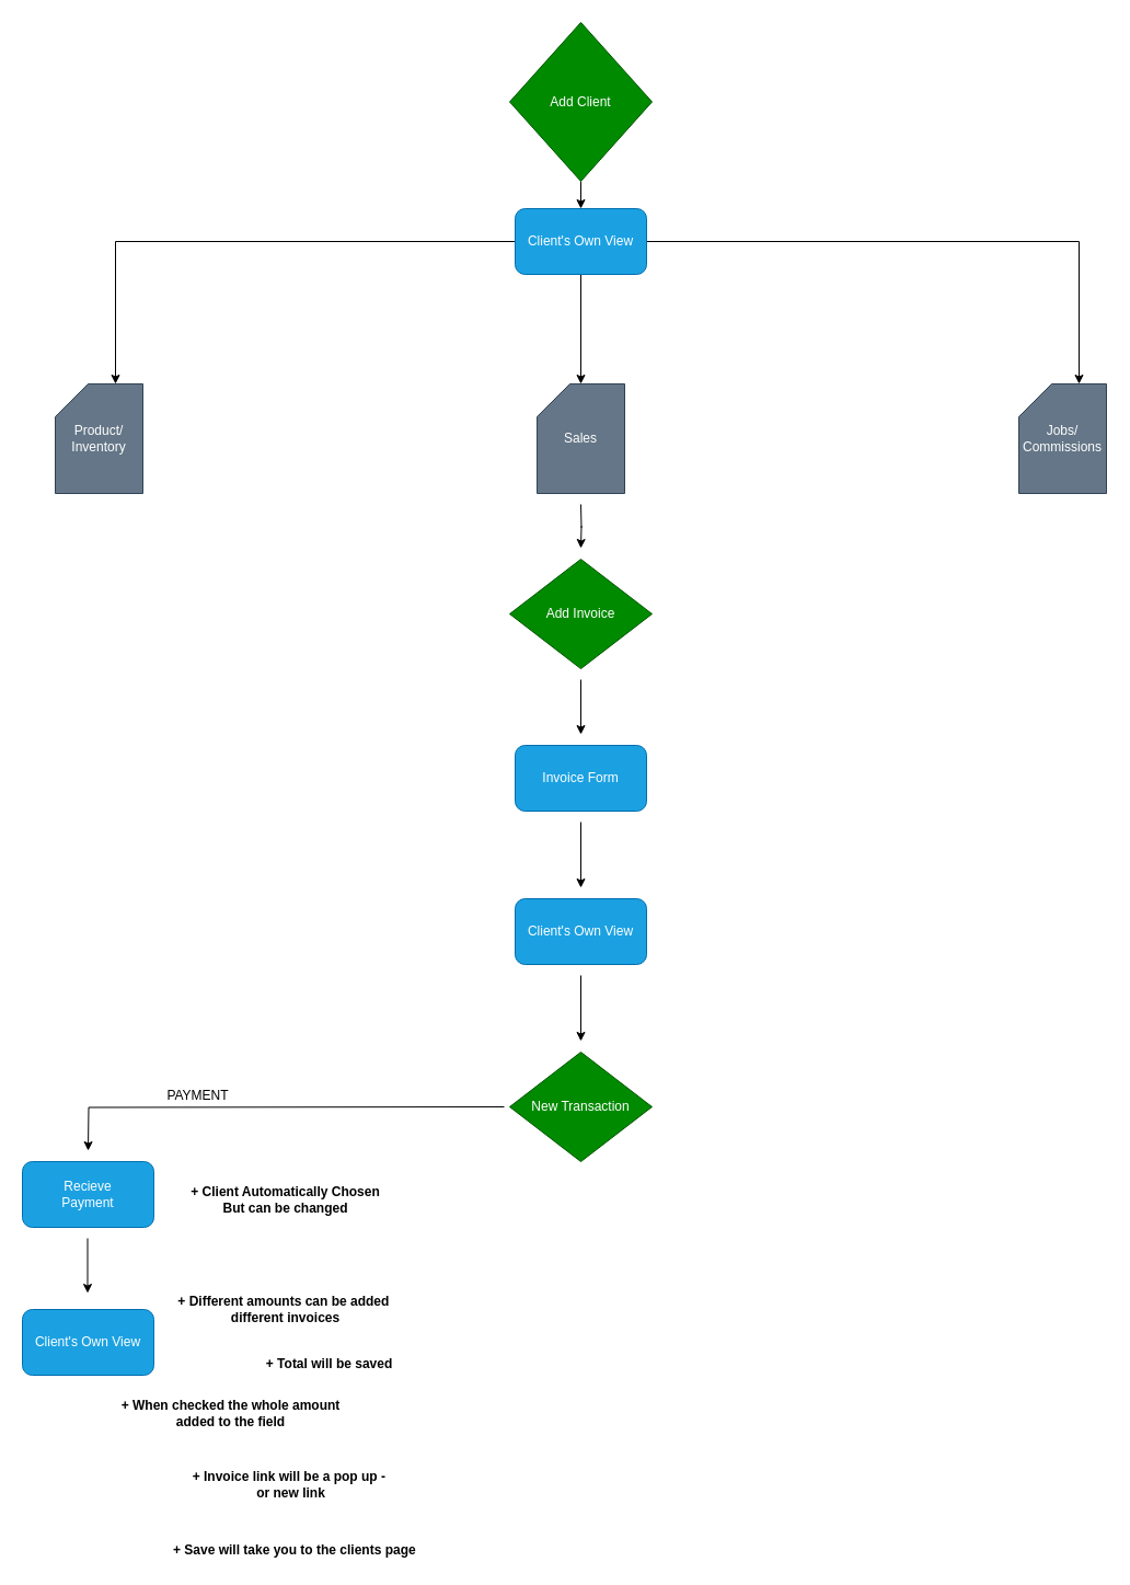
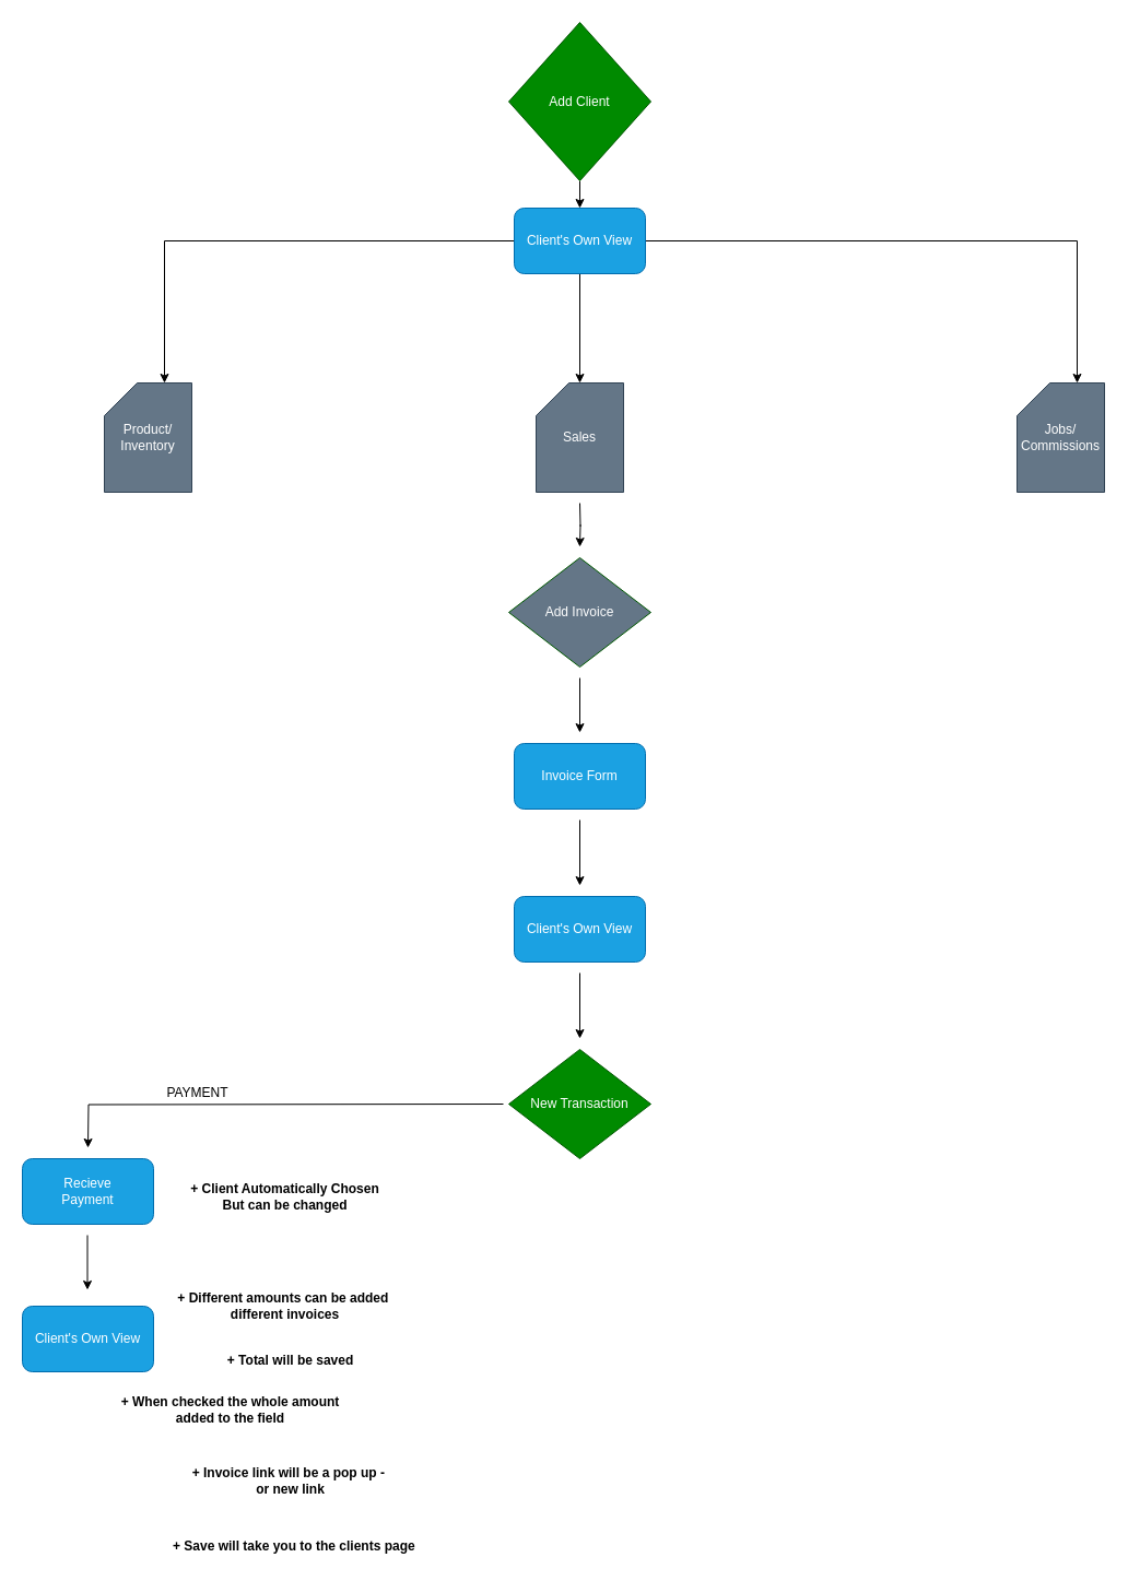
  <mxCell id="0" />
  <mxCell id="1" parent="0" />
  <mxCell id="2" style="edgeStyle=orthogonalEdgeStyle;rounded=0;orthogonalLoop=1;jettySize=auto;html=1;entryX=0.5;entryY=0;entryDx=0;entryDy=0;" parent="1" source="3" target="7" edge="1"><mxGeometry relative="1" as="geometry" /></mxCell>
  <mxCell id="3" value="Add Client" style="rhombus;whiteSpace=wrap;html=1;fillColor=#008a00;strokeColor=#005700;fontColor=#ffffff;" parent="1" vertex="1"><mxGeometry x="465" y="20" width="130" height="145" as="geometry" /></mxCell>
  <mxCell id="4" style="edgeStyle=orthogonalEdgeStyle;rounded=0;orthogonalLoop=1;jettySize=auto;html=1;" parent="1" source="7" target="11" edge="1"><mxGeometry relative="1" as="geometry" /></mxCell>
  <mxCell id="5" style="edgeStyle=orthogonalEdgeStyle;rounded=0;orthogonalLoop=1;jettySize=auto;html=1;entryX=0;entryY=0;entryDx=55;entryDy=0;entryPerimeter=0;" parent="1" source="7" target="9" edge="1"><mxGeometry relative="1" as="geometry" /></mxCell>
  <mxCell id="6" style="edgeStyle=orthogonalEdgeStyle;rounded=0;orthogonalLoop=1;jettySize=auto;html=1;entryX=0;entryY=0;entryDx=55;entryDy=0;entryPerimeter=0;" parent="1" source="7" target="8" edge="1"><mxGeometry relative="1" as="geometry" /></mxCell>
  <mxCell id="7" value="Client's Own View" style="rounded=1;whiteSpace=wrap;html=1;fillColor=#1ba1e2;strokeColor=#006EAF;fontColor=#ffffff;" parent="1" vertex="1"><mxGeometry x="470" y="190" width="120" height="60" as="geometry" /></mxCell>
- <mxCell id="8" value="Product/ Inventory" style="shape=card;whiteSpace=wrap;html=1;fillColor=#647687;strokeColor=#314354;fontColor=#ffffff;" parent="1" vertex="1"><mxGeometry x="50" y="350" width="80" height="100" as="geometry" /></mxCell>
+ <mxCell id="8" value="Product/ Inventory" style="shape=card;whiteSpace=wrap;html=1;fillColor=#647687;strokeColor=#314354;fontColor=#ffffff;" parent="1" vertex="1"><mxGeometry x="95" y="350" width="80" height="100" as="geometry" /></mxCell>
  <mxCell id="9" value="Jobs/&lt;br&gt;Commissions" style="shape=card;whiteSpace=wrap;html=1;fillColor=#647687;strokeColor=#314354;fontColor=#ffffff;" parent="1" vertex="1"><mxGeometry x="930" y="350" width="80" height="100" as="geometry" /></mxCell>
  <mxCell id="10" style="edgeStyle=orthogonalEdgeStyle;rounded=0;orthogonalLoop=1;jettySize=auto;html=1;" parent="1" edge="1"><mxGeometry relative="1" as="geometry"><mxPoint x="530" y="500" as="targetPoint" /><mxPoint x="530" y="460" as="sourcePoint" /></mxGeometry></mxCell>
  <mxCell id="11" value="Sales" style="shape=card;whiteSpace=wrap;html=1;fillColor=#647687;strokeColor=#314354;fontColor=#ffffff;" parent="1" vertex="1"><mxGeometry x="490" y="350" width="80" height="100" as="geometry" /></mxCell>
  <mxCell id="12" style="edgeStyle=orthogonalEdgeStyle;rounded=0;orthogonalLoop=1;jettySize=auto;html=1;" parent="1" edge="1"><mxGeometry relative="1" as="geometry"><mxPoint x="530" y="620" as="sourcePoint" /><mxPoint x="530" y="670" as="targetPoint" /></mxGeometry></mxCell>
- <mxCell id="13" value="Add Invoice" style="rhombus;whiteSpace=wrap;html=1;fillColor=#008a00;strokeColor=#005700;fontColor=#ffffff;" parent="1" vertex="1"><mxGeometry x="465" y="510" width="130" height="100" as="geometry" /></mxCell>
+ <mxCell id="13" value="Add Invoice" style="rhombus;whiteSpace=wrap;html=1;fillColor=#647687;strokeColor=#005700;fontColor=#ffffff;" parent="1" vertex="1"><mxGeometry x="465" y="510" width="130" height="100" as="geometry" /></mxCell>
  <mxCell id="14" style="edgeStyle=orthogonalEdgeStyle;rounded=0;orthogonalLoop=1;jettySize=auto;html=1;" parent="1" edge="1"><mxGeometry relative="1" as="geometry"><mxPoint x="530" y="750" as="sourcePoint" /><mxPoint x="530" y="810" as="targetPoint" /></mxGeometry></mxCell>
  <mxCell id="15" value="Invoice Form" style="rounded=1;whiteSpace=wrap;html=1;fillColor=#1ba1e2;strokeColor=#006EAF;fontColor=#ffffff;" parent="1" vertex="1"><mxGeometry x="470" y="680" width="120" height="60" as="geometry" /></mxCell>
  <mxCell id="16" style="edgeStyle=orthogonalEdgeStyle;rounded=0;orthogonalLoop=1;jettySize=auto;html=1;" parent="1" edge="1"><mxGeometry relative="1" as="geometry"><mxPoint x="530" y="890" as="sourcePoint" /><mxPoint x="530" y="950" as="targetPoint" /></mxGeometry></mxCell>
  <mxCell id="17" value="Client's Own View" style="rounded=1;whiteSpace=wrap;html=1;fillColor=#1ba1e2;strokeColor=#006EAF;fontColor=#ffffff;" parent="1" vertex="1"><mxGeometry x="470" y="820" width="120" height="60" as="geometry" /></mxCell>
  <mxCell id="18" style="edgeStyle=orthogonalEdgeStyle;rounded=0;orthogonalLoop=1;jettySize=auto;html=1;" parent="1" edge="1"><mxGeometry relative="1" as="geometry"><mxPoint x="80" y="1050" as="targetPoint" /><mxPoint x="460" y="1010" as="sourcePoint" /></mxGeometry></mxCell>
  <mxCell id="19" value="New Transaction" style="rhombus;whiteSpace=wrap;html=1;fillColor=#008a00;strokeColor=#005700;fontColor=#ffffff;" parent="1" vertex="1"><mxGeometry x="465" y="960" width="130" height="100" as="geometry" /></mxCell>
  <mxCell id="20" style="edgeStyle=orthogonalEdgeStyle;rounded=0;orthogonalLoop=1;jettySize=auto;html=1;" parent="1" edge="1"><mxGeometry relative="1" as="geometry"><mxPoint x="79.5" y="1180" as="targetPoint" /><mxPoint x="79.5" y="1130" as="sourcePoint" /></mxGeometry></mxCell>
  <mxCell id="21" value="Recieve&lt;br&gt;Payment" style="rounded=1;whiteSpace=wrap;html=1;fillColor=#1ba1e2;strokeColor=#006EAF;fontColor=#ffffff;" parent="1" vertex="1"><mxGeometry x="20" y="1060" width="120" height="60" as="geometry" /></mxCell>
  <mxCell id="22" value="PAYMENT" style="text;html=1;align=center;verticalAlign=middle;resizable=0;points=[];autosize=1;" parent="1" vertex="1"><mxGeometry x="145" y="990" width="70" height="20" as="geometry" /></mxCell>
  <mxCell id="23" value="+ Client Automatically Chosen&lt;br&gt;But can be changed" style="text;html=1;align=center;verticalAlign=middle;resizable=0;points=[];autosize=1;fontStyle=1" parent="1" vertex="1"><mxGeometry x="165" y="1080" width="190" height="30" as="geometry" /></mxCell>
  <mxCell id="24" value="+ Different amounts can be added&amp;nbsp;&lt;br&gt;different invoices" style="text;html=1;align=center;verticalAlign=middle;resizable=0;points=[];autosize=1;fontStyle=1" parent="1" vertex="1"><mxGeometry x="155" y="1180" width="210" height="30" as="geometry" /></mxCell>
- <mxCell id="25" value="+ Total will be saved" style="text;html=1;align=center;verticalAlign=middle;resizable=0;points=[];autosize=1;fontStyle=1" parent="1" vertex="1"><mxGeometry x="235" y="1235" width="130" height="20" as="geometry" /></mxCell>
+ <mxCell id="25" value="+ Total will be saved" style="text;html=1;align=center;verticalAlign=middle;resizable=0;points=[];autosize=1;fontStyle=1" parent="1" vertex="1"><mxGeometry x="200" y="1235" width="130" height="20" as="geometry" /></mxCell>
  <mxCell id="26" value="+ When checked the whole amount&lt;br&gt;added to the field" style="text;html=1;align=center;verticalAlign=middle;resizable=0;points=[];autosize=1;fontStyle=1" parent="1" vertex="1"><mxGeometry x="100" y="1275" width="220" height="30" as="geometry" /></mxCell>
  <mxCell id="27" value="+ Invoice link will be a pop up -&amp;nbsp;&lt;br&gt;or new link" style="text;html=1;align=center;verticalAlign=middle;resizable=0;points=[];autosize=1;fontStyle=1" parent="1" vertex="1"><mxGeometry x="165" y="1340" width="200" height="30" as="geometry" /></mxCell>
  <mxCell id="28" value="+ Save will take you to the clients page&amp;nbsp;" style="text;html=1;align=center;verticalAlign=middle;resizable=0;points=[];autosize=1;fontStyle=1" parent="1" vertex="1"><mxGeometry x="150" y="1405" width="240" height="20" as="geometry" /></mxCell>
  <mxCell id="29" value="Client's Own View" style="rounded=1;whiteSpace=wrap;html=1;fillColor=#1ba1e2;strokeColor=#006EAF;fontColor=#ffffff;" parent="1" vertex="1"><mxGeometry x="20" y="1195" width="120" height="60" as="geometry" /></mxCell>
